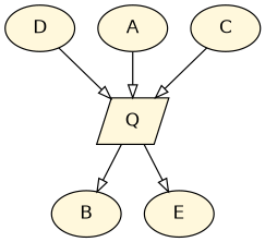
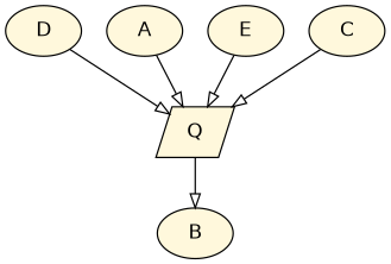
  digraph {
    node [fillcolor=cornsilk fontname=Helvetica shape=ellipse style=filled]
    edge [arrowhead=onormal fontname=Helvetica]
    n1 [label=D]
    n2 [label=Q shape=parallelogram]
    n3 [label=B]
    n4 [label=A]
    n5 [label=E]
    n6 [label=C]
    n1 -> n2
    n2 -> n3
    n4 -> n2
-   n2 -> n5
+   n5 -> n2
    n6 -> n2
  }
